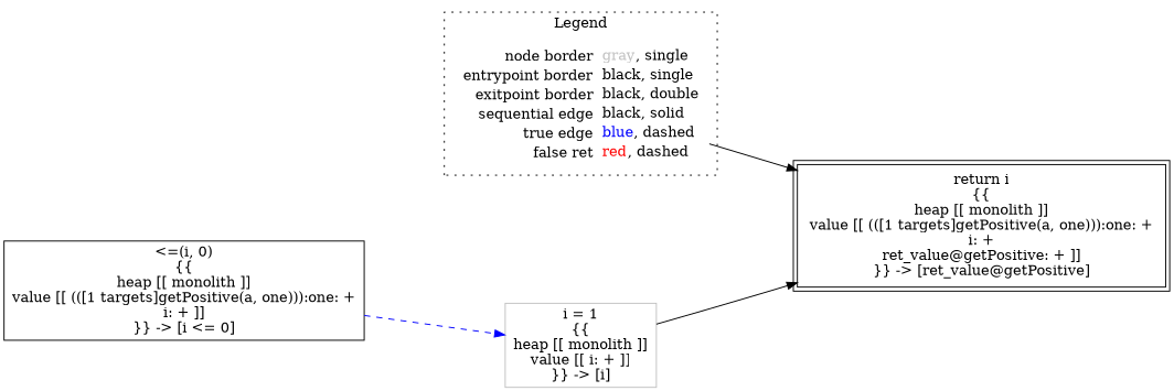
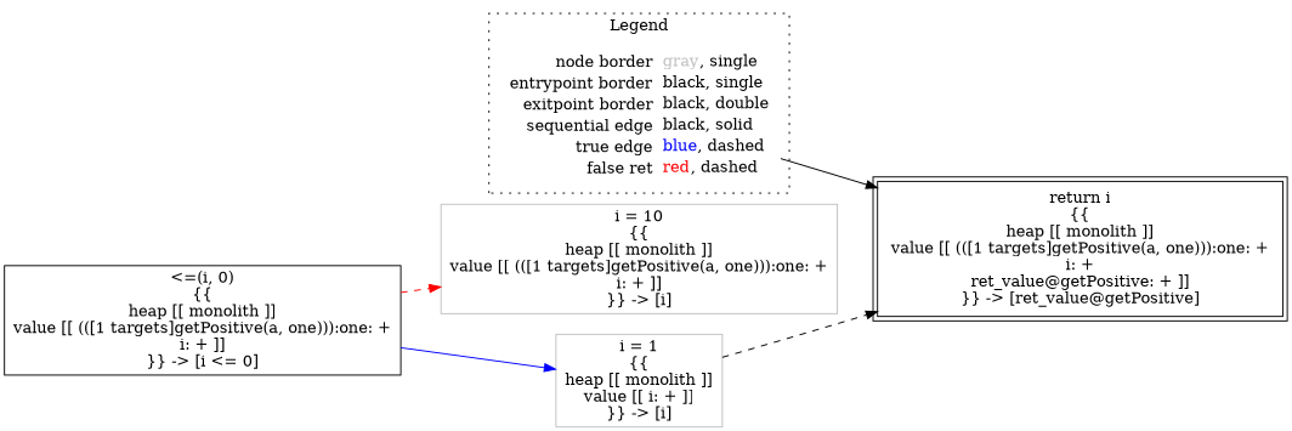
  digraph {
    rankdir=LR
    node [shape=rect color=black]
    edge [color=black]
    n1 [label=<<table border="0" cellpadding="2" cellspacing="0" cellborder="0"><tr><td align="right">node border&nbsp;</td><td align="left"><font color="gray">gray</font>, single</td></tr><tr><td align="right">entrypoint border&nbsp;</td><td align="left"><font color="black">black</font>, single</td></tr><tr><td align="right">exitpoint border&nbsp;</td><td align="left"><font color="black">black</font>, double</td></tr><tr><td align="right">sequential edge&nbsp;</td><td align="left"><font color="black">black</font>, solid</td></tr><tr><td align="right">true edge&nbsp;</td><td align="left"><font color="blue">blue</font>, dashed</td></tr><tr><td align="right">false ret&nbsp;</td><td align="left"><font color="red">red</font>, dashed</td></tr></table>> shape=plaintext color=""]
    n2 [label=<return i<BR/>{{<BR/>heap [[ monolith ]]<BR/>value [[ (([1 targets]getPositive(a, one))):one: +<BR/>i: +<BR/>ret_value@getPositive: + ]]<BR/>}} -&gt; [ret_value@getPositive]> peripheries=2]
    n3 [label=<&lt;=(i, 0)<BR/>{{<BR/>heap [[ monolith ]]<BR/>value [[ (([1 targets]getPositive(a, one))):one: +<BR/>i: + ]]<BR/>}} -&gt; [i &lt;= 0]>]
+   n4 [color=gray label=<i = 10<BR/>{{<BR/>heap [[ monolith ]]<BR/>value [[ (([1 targets]getPositive(a, one))):one: +<BR/>i: + ]]<BR/>}} -&gt; [i]>]
    n5 [color=gray label=<i = 1<BR/>{{<BR/>heap [[ monolith ]]<BR/>value [[ i: + ]]<BR/>}} -&gt; [i]>]
    subgraph cluster_1 {
      label=Legend
      style=dotted
      n1
    }
    n1 -> n2
-   n3 -> n5 [color=blue style=dashed]
-   n5 -> n2
+   n3 -> n4 [color=red style=dashed]
+   n3 -> n5 [color=blue style=solid]
+   n5 -> n2 [style=dashed]
  }
